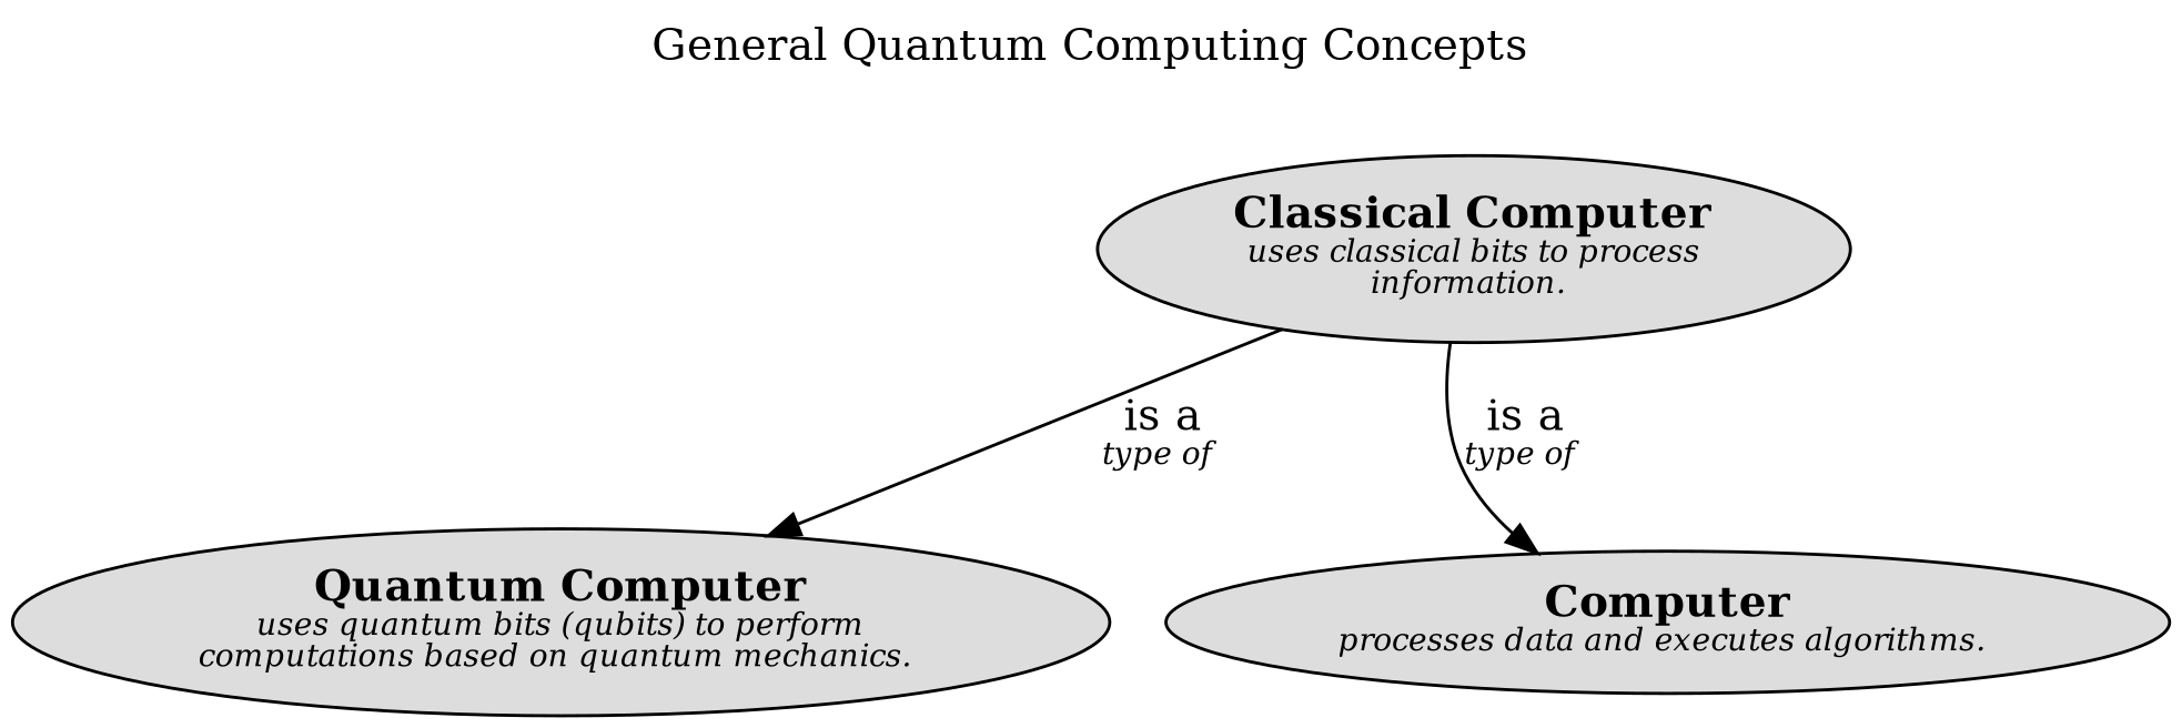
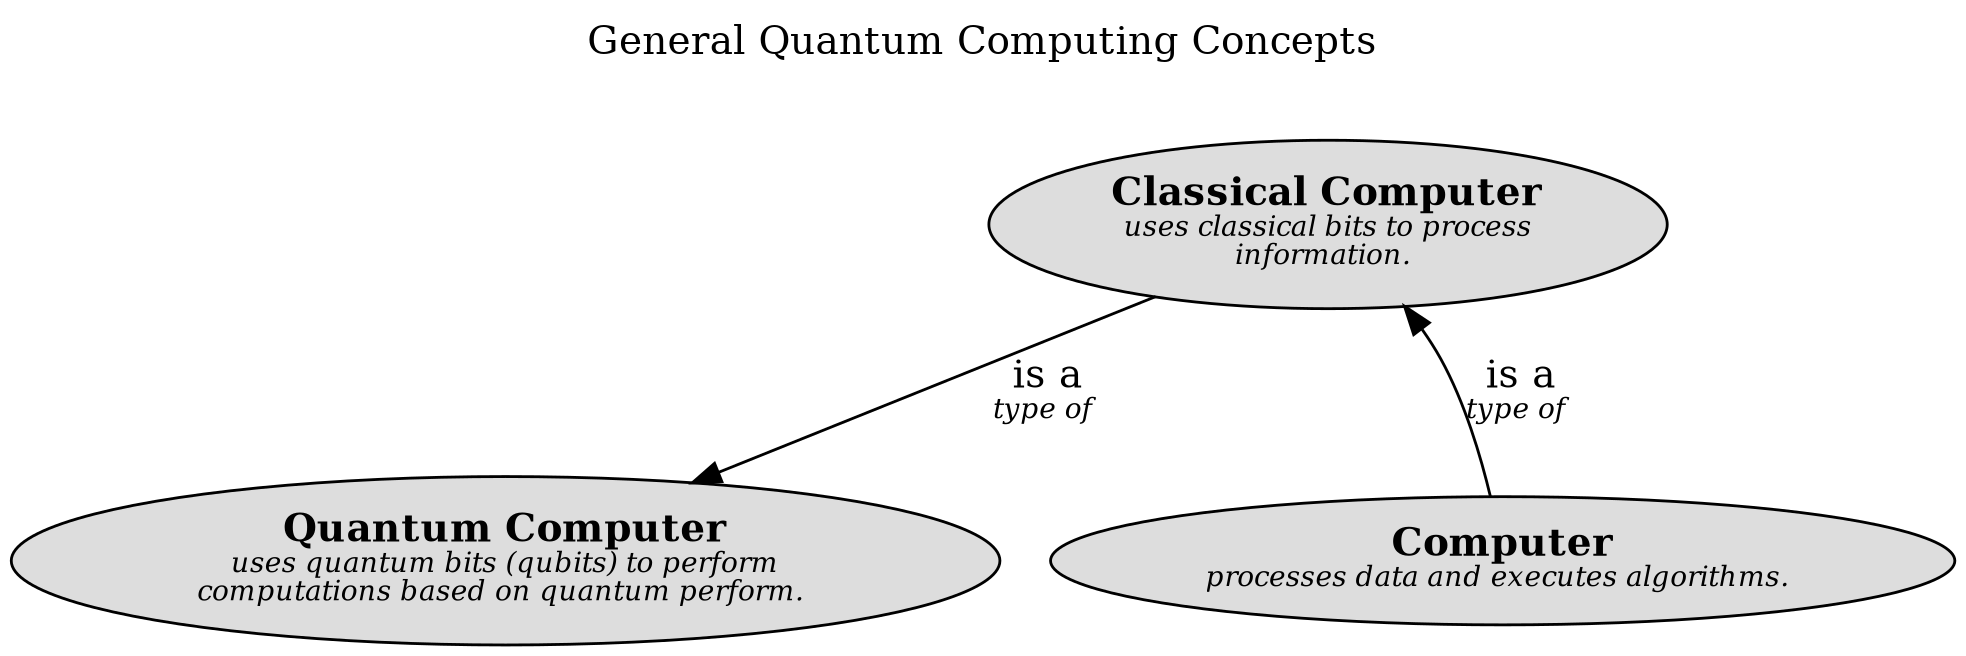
  digraph {
    label="General Quantum Computing Concepts"
    labelloc=t
    node [fillcolor="#dddddd" shape=ellipse style=filled]
    n1 [label=<<B>Classical Computer</B><BR/><FONT POINT-SIZE="10"><I>uses classical bits to process<BR/>information. </I></FONT>>]
-   n2 [label=<<B>Quantum Computer</B><BR/><FONT POINT-SIZE="10"><I>uses quantum bits (qubits) to perform<BR/>computations based on quantum mechanics. </I></FONT>>]
+   n2 [label=<<B>Quantum Computer</B><BR/><FONT POINT-SIZE="10"><I>uses quantum bits (qubits) to perform<BR/>computations based on quantum perform. </I></FONT>>]
    n3 [label=<<B>Computer</B><BR/><FONT POINT-SIZE="10"><I>processes data and executes algorithms. </I></FONT>>]
    n1 -> n2 [label=<is a<BR/><FONT POINT-SIZE="10"><I>type of </I></FONT>>]
-   n1 -> n3 [label=<is a<BR/><FONT POINT-SIZE="10"><I>type of </I></FONT>>]
+   n3 -> n1 [label=<is a<BR/><FONT POINT-SIZE="10"><I>type of </I></FONT>>]
  }
